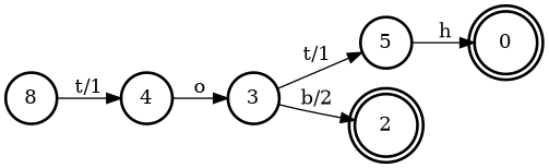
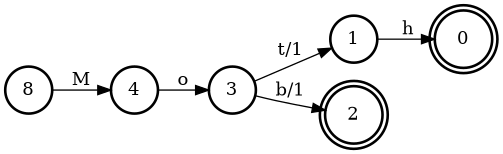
  digraph {
    nodesep=0.25
    rankdir=LR
    ranksep=0.4
    node [fontsize=14 shape=circle style=bold]
    edge [fontsize=14]
    n1 [label=0 shape=doublecircle]
-   n2 [label=5]
+   n2 [label=1]
    n3 [label=2 shape=doublecircle]
    n4 [label=3]
    n5 [label=4]
    n6 [label=8]
    n2 -> n1 [label=h]
    n4 -> n2 [label="t/1"]
-   n4 -> n3 [label="b/2"]
+   n4 -> n3 [label="b/1"]
    n5 -> n4 [label=o]
-   n6 -> n5 [label="t/1"]
+   n6 -> n5 [label=M]
  }
